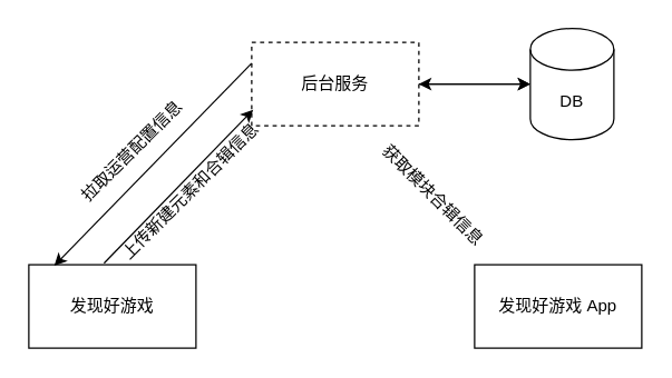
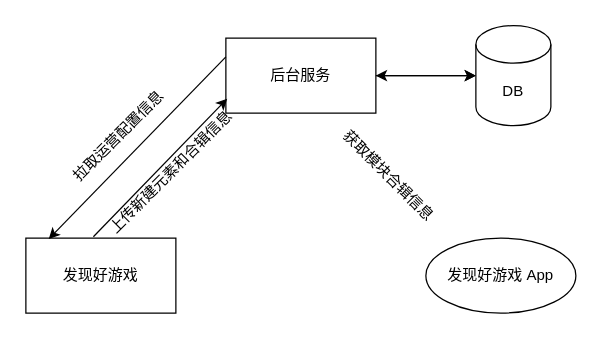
  <mxCell id="0" />
  <mxCell id="1" parent="0" />
  <mxCell id="2" value="发现好游戏" style="rounded=0;whiteSpace=wrap;html=1;" vertex="1" parent="1"><mxGeometry x="20" y="190" width="120" height="60" as="geometry" /></mxCell>
- <mxCell id="3" value="后台服务" style="rounded=0;whiteSpace=wrap;html=1;dashed=1;" vertex="1" parent="1"><mxGeometry x="180" y="30" width="120" height="60" as="geometry" /></mxCell>
+ <mxCell id="3" value="后台服务" style="rounded=0;whiteSpace=wrap;html=1;" vertex="1" parent="1"><mxGeometry x="180" y="30" width="120" height="60" as="geometry" /></mxCell>
  <mxCell id="4" value="DB" style="shape=cylinder3;whiteSpace=wrap;html=1;boundedLbl=1;backgroundOutline=1;size=15;" vertex="1" parent="1"><mxGeometry x="380" y="20" width="60" height="80" as="geometry" /></mxCell>
- <mxCell id="5" value="发现好游戏 App" style="rounded=0;whiteSpace=wrap;html=1;" vertex="1" parent="1"><mxGeometry x="340" y="190" width="120" height="60" as="geometry" /></mxCell>
+ <mxCell id="5" value="发现好游戏 App" style="ellipse;whiteSpace=wrap;html=1;" vertex="1" parent="1"><mxGeometry x="340" y="190" width="120" height="60" as="geometry" /></mxCell>
  <mxCell id="6" value="" style="endArrow=classic;html=1;exitX=0;exitY=0.25;exitDx=0;exitDy=0;entryX=0.152;entryY=0.013;entryDx=0;entryDy=0;entryPerimeter=0;" edge="1" parent="1" source="3" target="2"><mxGeometry width="50" height="50" relative="1" as="geometry"><mxPoint x="80" y="130" as="sourcePoint" /><mxPoint x="130" y="80" as="targetPoint" /></mxGeometry></mxCell>
  <mxCell id="7" value="拉取运营配置信息" style="text;html=1;align=center;verticalAlign=middle;resizable=0;points=[];autosize=1;rotation=315;" vertex="1" parent="1"><mxGeometry x="39" y="99" width="110" height="20" as="geometry" /></mxCell>
  <mxCell id="8" value="" style="endArrow=classic;startArrow=classic;html=1;" edge="1" parent="1" source="3"><mxGeometry width="50" height="50" relative="1" as="geometry"><mxPoint x="330" y="110" as="sourcePoint" /><mxPoint x="380" y="60" as="targetPoint" /></mxGeometry></mxCell>
  <mxCell id="9" value="" style="endArrow=classic;html=1;entryX=0.009;entryY=0.807;entryDx=0;entryDy=0;entryPerimeter=0;exitX=0.45;exitY=-0.018;exitDx=0;exitDy=0;exitPerimeter=0;" edge="1" parent="1" source="2" target="3"><mxGeometry width="50" height="50" relative="1" as="geometry"><mxPoint x="80" y="190" as="sourcePoint" /><mxPoint x="130" y="140" as="targetPoint" /></mxGeometry></mxCell>
  <mxCell id="10" value="上传新建元素和合辑信息" style="text;html=1;align=center;verticalAlign=middle;resizable=0;points=[];autosize=1;rotation=-45;" vertex="1" parent="1"><mxGeometry x="61" y="128" width="150" height="20" as="geometry" /></mxCell>
  <mxCell id="11" value="" style="endArrow=classic;html=1;" edge="1" parent="1" source="3" target="4"><mxGeometry width="50" height="50" relative="1" as="geometry"><mxPoint x="280" y="190" as="sourcePoint" /><mxPoint x="330" y="140" as="targetPoint" /></mxGeometry></mxCell>
  <mxCell id="12" value="获取模块合辑信息" style="text;html=1;align=center;verticalAlign=middle;resizable=0;points=[];autosize=1;rotation=45;" vertex="1" parent="1"><mxGeometry x="255" y="130" width="110" height="20" as="geometry" /></mxCell>
